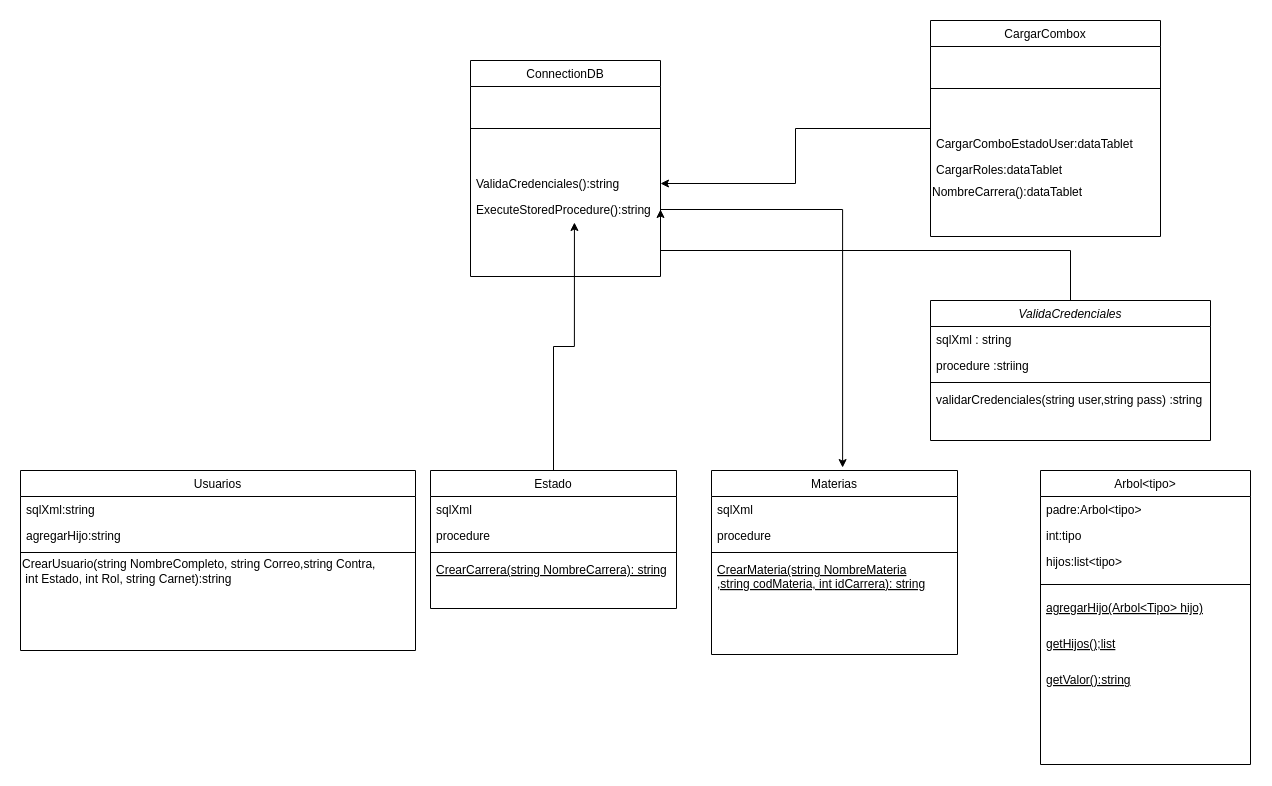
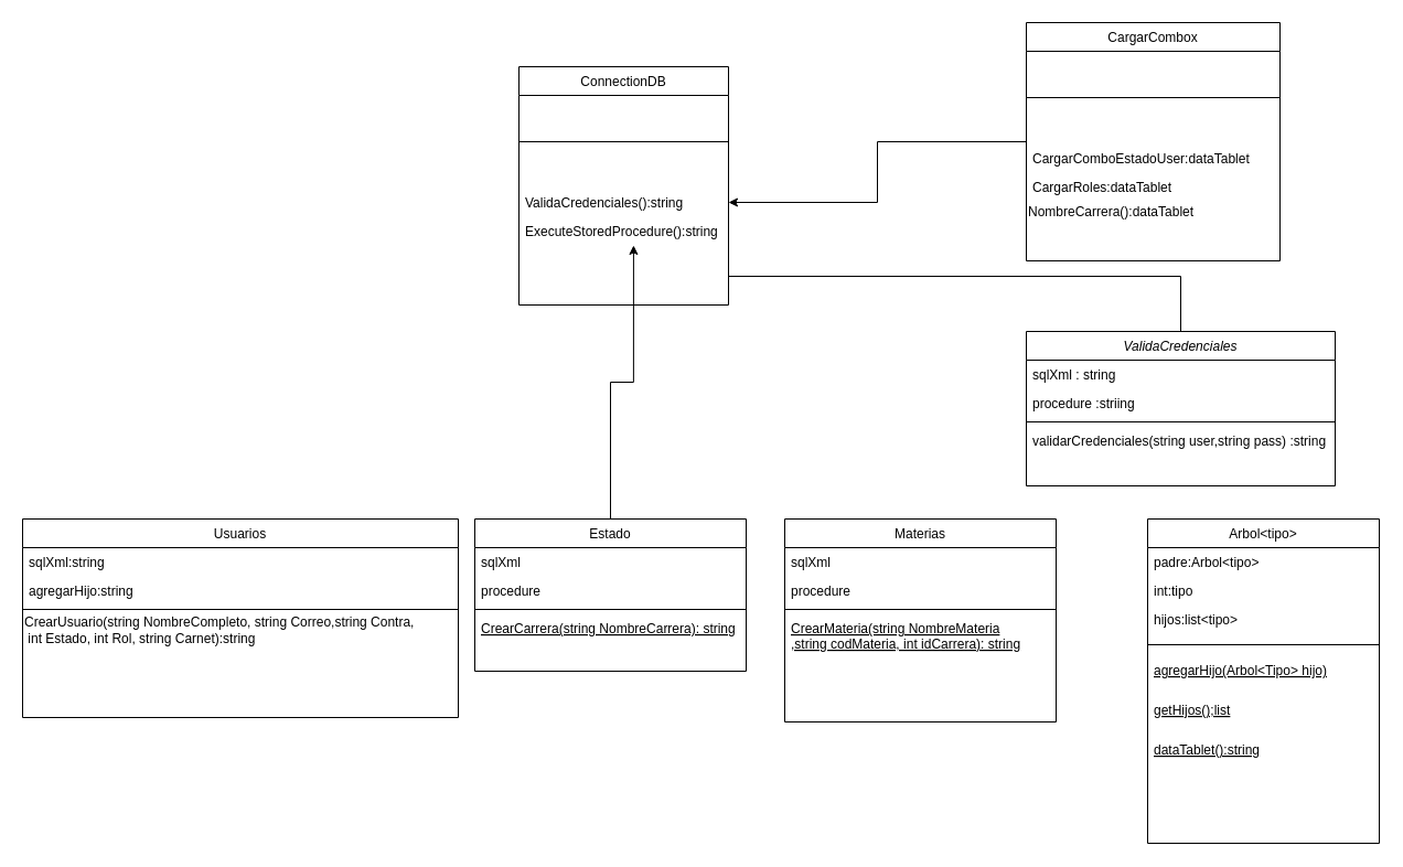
  <mxCell id="0" />
  <mxCell id="1" parent="0" />
- <mxCell id="2" style="edgeStyle=orthogonalEdgeStyle;rounded=0;orthogonalLoop=1;jettySize=auto;html=1;entryX=1;entryY=0.5;entryDx=0;entryDy=0;" parent="1" source="3" target="22" edge="1"><mxGeometry relative="1" as="geometry"><Array as="points"><mxPoint x="1070" y="250" /><mxPoint x="660" y="250" /></Array></mxGeometry></mxCell>
+ <mxCell id="2" style="edgeStyle=orthogonalEdgeStyle;rounded=0;orthogonalLoop=1;jettySize=auto;html=1;entryX=1;entryY=0.5;entryDx=0;entryDy=0;endArrow=none;" parent="1" source="3" target="22" edge="1"><mxGeometry relative="1" as="geometry"><Array as="points"><mxPoint x="1070" y="250" /><mxPoint x="660" y="250" /></Array></mxGeometry></mxCell>
  <mxCell id="3" value="ValidaCredenciales" style="swimlane;fontStyle=2;align=center;verticalAlign=top;childLayout=stackLayout;horizontal=1;startSize=26;horizontalStack=0;resizeParent=1;resizeLast=0;collapsible=1;marginBottom=0;rounded=0;shadow=0;strokeWidth=1;" parent="1" vertex="1"><mxGeometry x="930" y="300" width="280" height="140" as="geometry"><mxRectangle x="230" y="140" width="160" height="26" as="alternateBounds" /></mxGeometry></mxCell>
  <mxCell id="4" value="sqlXml : string" style="text;align=left;verticalAlign=top;spacingLeft=4;spacingRight=4;overflow=hidden;rotatable=0;points=[[0,0.5],[1,0.5]];portConstraint=eastwest;" parent="3" vertex="1"><mxGeometry y="26" width="280" height="26" as="geometry" /></mxCell>
  <mxCell id="5" value="procedure :striing" style="text;align=left;verticalAlign=top;spacingLeft=4;spacingRight=4;overflow=hidden;rotatable=0;points=[[0,0.5],[1,0.5]];portConstraint=eastwest;rounded=0;shadow=0;html=0;" parent="3" vertex="1"><mxGeometry y="52" width="280" height="26" as="geometry" /></mxCell>
  <mxCell id="6" value="" style="line;html=1;strokeWidth=1;align=left;verticalAlign=middle;spacingTop=-1;spacingLeft=3;spacingRight=3;rotatable=0;labelPosition=right;points=[];portConstraint=eastwest;" parent="3" vertex="1"><mxGeometry y="78" width="280" height="8" as="geometry" /></mxCell>
  <mxCell id="7" value="validarCredenciales(string user,string pass) :string&#10;" style="text;align=left;verticalAlign=top;spacingLeft=4;spacingRight=4;overflow=hidden;rotatable=0;points=[[0,0.5],[1,0.5]];portConstraint=eastwest;" parent="3" vertex="1"><mxGeometry y="86" width="280" height="26" as="geometry" /></mxCell>
  <mxCell id="8" style="edgeStyle=orthogonalEdgeStyle;rounded=0;orthogonalLoop=1;jettySize=auto;html=1;entryX=0.547;entryY=1;entryDx=0;entryDy=0;entryPerimeter=0;" parent="1" source="9" target="22" edge="1"><mxGeometry relative="1" as="geometry" /></mxCell>
  <mxCell id="9" value="Estado" style="swimlane;fontStyle=0;align=center;verticalAlign=top;childLayout=stackLayout;horizontal=1;startSize=26;horizontalStack=0;resizeParent=1;resizeLast=0;collapsible=1;marginBottom=0;rounded=0;shadow=0;strokeWidth=1;" parent="1" vertex="1"><mxGeometry x="430" y="470" width="246" height="138" as="geometry"><mxRectangle x="130" y="380" width="160" height="26" as="alternateBounds" /></mxGeometry></mxCell>
  <mxCell id="10" value="sqlXml" style="text;align=left;verticalAlign=top;spacingLeft=4;spacingRight=4;overflow=hidden;rotatable=0;points=[[0,0.5],[1,0.5]];portConstraint=eastwest;" parent="9" vertex="1"><mxGeometry y="26" width="246" height="26" as="geometry" /></mxCell>
  <mxCell id="11" value="procedure" style="text;align=left;verticalAlign=top;spacingLeft=4;spacingRight=4;overflow=hidden;rotatable=0;points=[[0,0.5],[1,0.5]];portConstraint=eastwest;rounded=0;shadow=0;html=0;" parent="9" vertex="1"><mxGeometry y="52" width="246" height="26" as="geometry" /></mxCell>
  <mxCell id="12" value="" style="line;html=1;strokeWidth=1;align=left;verticalAlign=middle;spacingTop=-1;spacingLeft=3;spacingRight=3;rotatable=0;labelPosition=right;points=[];portConstraint=eastwest;" parent="9" vertex="1"><mxGeometry y="78" width="246" height="8" as="geometry" /></mxCell>
  <mxCell id="13" value="CrearCarrera(string NombreCarrera): string" style="text;align=left;verticalAlign=top;spacingLeft=4;spacingRight=4;overflow=hidden;rotatable=0;points=[[0,0.5],[1,0.5]];portConstraint=eastwest;fontStyle=4" parent="9" vertex="1"><mxGeometry y="86" width="246" height="26" as="geometry" /></mxCell>
  <mxCell id="14" value="Usuarios" style="swimlane;fontStyle=0;align=center;verticalAlign=top;childLayout=stackLayout;horizontal=1;startSize=26;horizontalStack=0;resizeParent=1;resizeLast=0;collapsible=1;marginBottom=0;rounded=0;shadow=0;strokeWidth=1;" parent="1" vertex="1"><mxGeometry x="20" y="470" width="395" height="180" as="geometry"><mxRectangle x="340" y="380" width="170" height="26" as="alternateBounds" /></mxGeometry></mxCell>
  <mxCell id="15" value="sqlXml:string" style="text;align=left;verticalAlign=top;spacingLeft=4;spacingRight=4;overflow=hidden;rotatable=0;points=[[0,0.5],[1,0.5]];portConstraint=eastwest;" parent="14" vertex="1"><mxGeometry y="26" width="395" height="26" as="geometry" /></mxCell>
  <mxCell id="16" value="agregarHijo:string" style="text;align=left;verticalAlign=top;spacingLeft=4;spacingRight=4;overflow=hidden;rotatable=0;points=[[0,0.5],[1,0.5]];portConstraint=eastwest;" parent="14" vertex="1"><mxGeometry y="52" width="395" height="26" as="geometry" /></mxCell>
  <mxCell id="17" value="" style="line;html=1;strokeWidth=1;align=left;verticalAlign=middle;spacingTop=-1;spacingLeft=3;spacingRight=3;rotatable=0;labelPosition=right;points=[];portConstraint=eastwest;" parent="14" vertex="1"><mxGeometry y="78" width="395" height="8" as="geometry" /></mxCell>
  <mxCell id="18" value="CrearUsuario(string NombreCompleto, string Correo,string Contra,&lt;br&gt;&amp;nbsp;int Estado, int Rol, string Carnet):string" style="text;html=1;align=left;verticalAlign=middle;resizable=0;points=[];autosize=1;" parent="14" vertex="1"><mxGeometry y="86" width="395" height="30" as="geometry" /></mxCell>
  <mxCell id="19" value="ConnectionDB" style="swimlane;fontStyle=0;align=center;verticalAlign=top;childLayout=stackLayout;horizontal=1;startSize=26;horizontalStack=0;resizeParent=1;resizeLast=0;collapsible=1;marginBottom=0;rounded=0;shadow=0;strokeWidth=1;" parent="1" vertex="1"><mxGeometry x="470" y="60" width="190" height="216" as="geometry"><mxRectangle x="550" y="140" width="160" height="26" as="alternateBounds" /></mxGeometry></mxCell>
  <mxCell id="20" value="" style="line;html=1;strokeWidth=1;align=left;verticalAlign=middle;spacingTop=-1;spacingLeft=3;spacingRight=3;rotatable=0;labelPosition=right;points=[];portConstraint=eastwest;" parent="19" vertex="1"><mxGeometry y="26" width="190" height="84" as="geometry" /></mxCell>
  <mxCell id="21" value="ValidaCredenciales():string" style="text;align=left;verticalAlign=top;spacingLeft=4;spacingRight=4;overflow=hidden;rotatable=0;points=[[0,0.5],[1,0.5]];portConstraint=eastwest;" parent="19" vertex="1"><mxGeometry y="110" width="190" height="26" as="geometry" /></mxCell>
  <mxCell id="22" value="ExecuteStoredProcedure():string" style="text;align=left;verticalAlign=top;spacingLeft=4;spacingRight=4;overflow=hidden;rotatable=0;points=[[0,0.5],[1,0.5]];portConstraint=eastwest;" parent="19" vertex="1"><mxGeometry y="136" width="190" height="26" as="geometry" /></mxCell>
  <mxCell id="23" style="edgeStyle=orthogonalEdgeStyle;rounded=0;orthogonalLoop=1;jettySize=auto;html=1;" parent="1" source="24" target="21" edge="1"><mxGeometry relative="1" as="geometry" /></mxCell>
  <mxCell id="24" value="CargarCombox" style="swimlane;fontStyle=0;align=center;verticalAlign=top;childLayout=stackLayout;horizontal=1;startSize=26;horizontalStack=0;resizeParent=1;resizeLast=0;collapsible=1;marginBottom=0;rounded=0;shadow=0;strokeWidth=1;" parent="1" vertex="1"><mxGeometry x="930" y="20" width="230" height="216" as="geometry"><mxRectangle x="550" y="140" width="160" height="26" as="alternateBounds" /></mxGeometry></mxCell>
  <mxCell id="25" value="" style="line;html=1;strokeWidth=1;align=left;verticalAlign=middle;spacingTop=-1;spacingLeft=3;spacingRight=3;rotatable=0;labelPosition=right;points=[];portConstraint=eastwest;" parent="24" vertex="1"><mxGeometry y="26" width="230" height="84" as="geometry" /></mxCell>
  <mxCell id="26" value="CargarComboEstadoUser:dataTablet" style="text;align=left;verticalAlign=top;spacingLeft=4;spacingRight=4;overflow=hidden;rotatable=0;points=[[0,0.5],[1,0.5]];portConstraint=eastwest;" parent="24" vertex="1"><mxGeometry y="110" width="230" height="26" as="geometry" /></mxCell>
  <mxCell id="27" value="CargarRoles:dataTablet&#10;" style="text;align=left;verticalAlign=top;spacingLeft=4;spacingRight=4;overflow=hidden;rotatable=0;points=[[0,0.5],[1,0.5]];portConstraint=eastwest;" parent="24" vertex="1"><mxGeometry y="136" width="230" height="26" as="geometry" /></mxCell>
  <mxCell id="28" value="&lt;div&gt;&lt;span&gt;NombreCarrera():dataTablet&lt;/span&gt;&lt;/div&gt;" style="text;html=1;align=left;verticalAlign=middle;resizable=0;points=[];autosize=1;" parent="24" vertex="1"><mxGeometry y="162" width="230" height="20" as="geometry" /></mxCell>
  <mxCell id="29" value="Materias" style="swimlane;fontStyle=0;align=center;verticalAlign=top;childLayout=stackLayout;horizontal=1;startSize=26;horizontalStack=0;resizeParent=1;resizeLast=0;collapsible=1;marginBottom=0;rounded=0;shadow=0;strokeWidth=1;" parent="1" vertex="1"><mxGeometry x="711" y="470" width="246" height="184" as="geometry"><mxRectangle x="130" y="380" width="160" height="26" as="alternateBounds" /></mxGeometry></mxCell>
  <mxCell id="30" value="sqlXml" style="text;align=left;verticalAlign=top;spacingLeft=4;spacingRight=4;overflow=hidden;rotatable=0;points=[[0,0.5],[1,0.5]];portConstraint=eastwest;" parent="29" vertex="1"><mxGeometry y="26" width="246" height="26" as="geometry" /></mxCell>
  <mxCell id="31" value="procedure" style="text;align=left;verticalAlign=top;spacingLeft=4;spacingRight=4;overflow=hidden;rotatable=0;points=[[0,0.5],[1,0.5]];portConstraint=eastwest;rounded=0;shadow=0;html=0;" parent="29" vertex="1"><mxGeometry y="52" width="246" height="26" as="geometry" /></mxCell>
  <mxCell id="32" value="" style="line;html=1;strokeWidth=1;align=left;verticalAlign=middle;spacingTop=-1;spacingLeft=3;spacingRight=3;rotatable=0;labelPosition=right;points=[];portConstraint=eastwest;" parent="29" vertex="1"><mxGeometry y="78" width="246" height="8" as="geometry" /></mxCell>
  <mxCell id="33" value="CrearMateria(string NombreMateria&#10;,string codMateria, int idCarrera): string" style="text;align=left;verticalAlign=top;spacingLeft=4;spacingRight=4;overflow=hidden;rotatable=0;points=[[0,0.5],[1,0.5]];portConstraint=eastwest;fontStyle=4" parent="29" vertex="1"><mxGeometry y="86" width="246" height="54" as="geometry" /></mxCell>
- <mxCell id="34" style="edgeStyle=orthogonalEdgeStyle;rounded=0;orthogonalLoop=1;jettySize=auto;html=1;entryX=0.533;entryY=-0.016;entryDx=0;entryDy=0;entryPerimeter=0;" parent="1" source="22" target="29" edge="1"><mxGeometry relative="1" as="geometry" /></mxCell>
  <mxCell id="35" value="Arbol&lt;tipo&gt;" style="swimlane;fontStyle=0;align=center;verticalAlign=top;childLayout=stackLayout;horizontal=1;startSize=26;horizontalStack=0;resizeParent=1;resizeLast=0;collapsible=1;marginBottom=0;rounded=0;shadow=0;strokeWidth=1;" vertex="1" parent="1"><mxGeometry x="1040" y="470" width="210" height="294" as="geometry"><mxRectangle x="130" y="380" width="160" height="26" as="alternateBounds" /></mxGeometry></mxCell>
  <mxCell id="36" value="padre:Arbol&lt;tipo&gt;" style="text;align=left;verticalAlign=top;spacingLeft=4;spacingRight=4;overflow=hidden;rotatable=0;points=[[0,0.5],[1,0.5]];portConstraint=eastwest;" vertex="1" parent="35"><mxGeometry y="26" width="210" height="26" as="geometry" /></mxCell>
  <mxCell id="37" value="int:tipo" style="text;align=left;verticalAlign=top;spacingLeft=4;spacingRight=4;overflow=hidden;rotatable=0;points=[[0,0.5],[1,0.5]];portConstraint=eastwest;rounded=0;shadow=0;html=0;" vertex="1" parent="35"><mxGeometry y="52" width="210" height="26" as="geometry" /></mxCell>
  <mxCell id="38" value="hijos:list&lt;tipo&gt;" style="text;align=left;verticalAlign=top;spacingLeft=4;spacingRight=4;overflow=hidden;rotatable=0;points=[[0,0.5],[1,0.5]];portConstraint=eastwest;rounded=0;shadow=0;html=0;" vertex="1" parent="35"><mxGeometry y="78" width="210" height="26" as="geometry" /></mxCell>
  <mxCell id="39" value="" style="line;html=1;strokeWidth=1;align=left;verticalAlign=middle;spacingTop=-1;spacingLeft=3;spacingRight=3;rotatable=0;labelPosition=right;points=[];portConstraint=eastwest;" vertex="1" parent="35"><mxGeometry y="104" width="210" height="20" as="geometry" /></mxCell>
  <mxCell id="40" value="agregarHijo(Arbol&lt;Tipo&gt; hijo)" style="text;align=left;verticalAlign=top;spacingLeft=4;spacingRight=4;overflow=hidden;rotatable=0;points=[[0,0.5],[1,0.5]];portConstraint=eastwest;fontStyle=4" vertex="1" parent="35"><mxGeometry y="124" width="210" height="36" as="geometry" /></mxCell>
  <mxCell id="41" value="getHijos();list" style="text;align=left;verticalAlign=top;spacingLeft=4;spacingRight=4;overflow=hidden;rotatable=0;points=[[0,0.5],[1,0.5]];portConstraint=eastwest;fontStyle=4" vertex="1" parent="35"><mxGeometry y="160" width="210" height="36" as="geometry" /></mxCell>
- <mxCell id="42" value="getValor():string" style="text;align=left;verticalAlign=top;spacingLeft=4;spacingRight=4;overflow=hidden;rotatable=0;points=[[0,0.5],[1,0.5]];portConstraint=eastwest;fontStyle=4" vertex="1" parent="35"><mxGeometry y="196" width="210" height="36" as="geometry" /></mxCell>
+ <mxCell id="42" value="dataTablet():string" style="text;align=left;verticalAlign=top;spacingLeft=4;spacingRight=4;overflow=hidden;rotatable=0;points=[[0,0.5],[1,0.5]];portConstraint=eastwest;fontStyle=4" vertex="1" parent="35"><mxGeometry y="196" width="210" height="36" as="geometry" /></mxCell>
